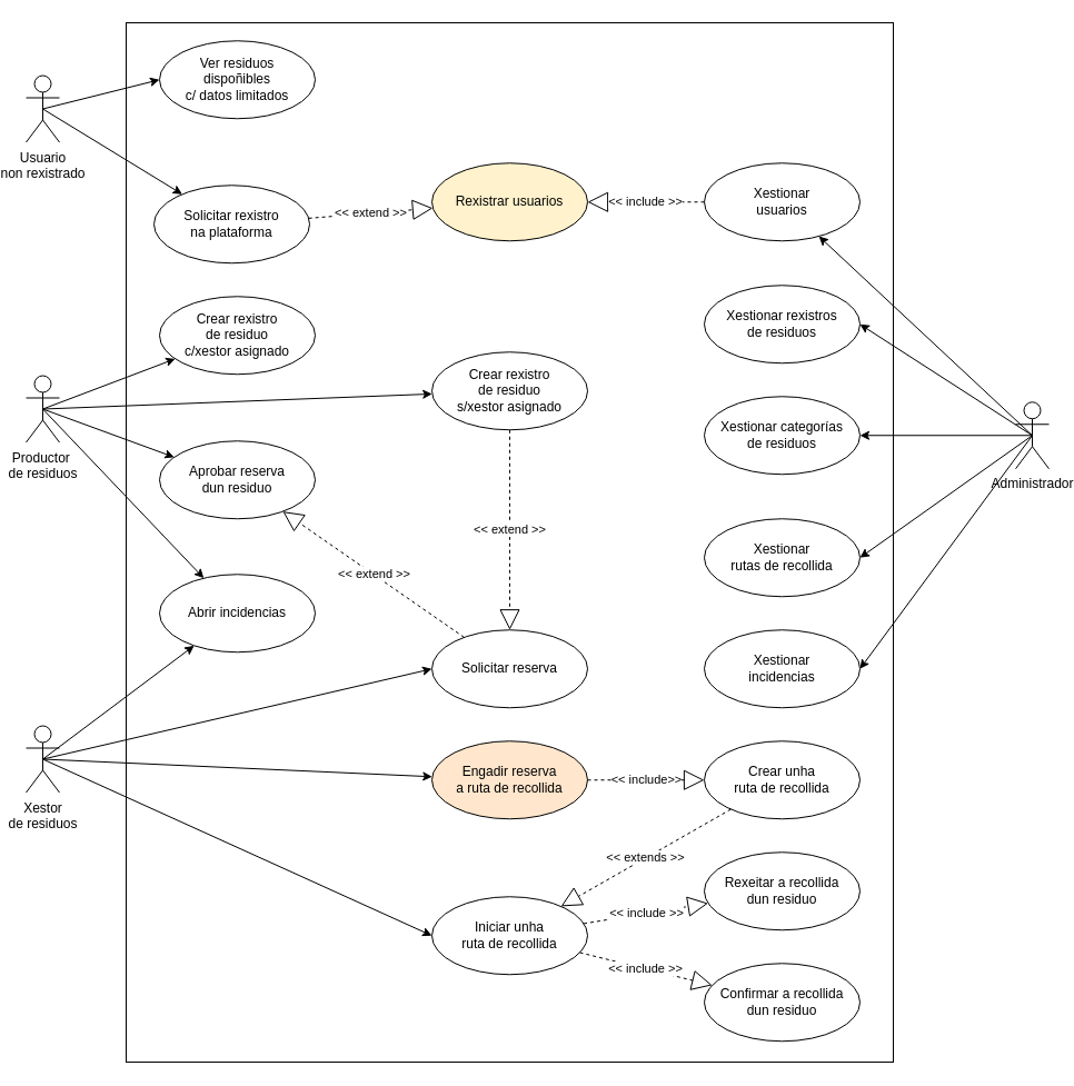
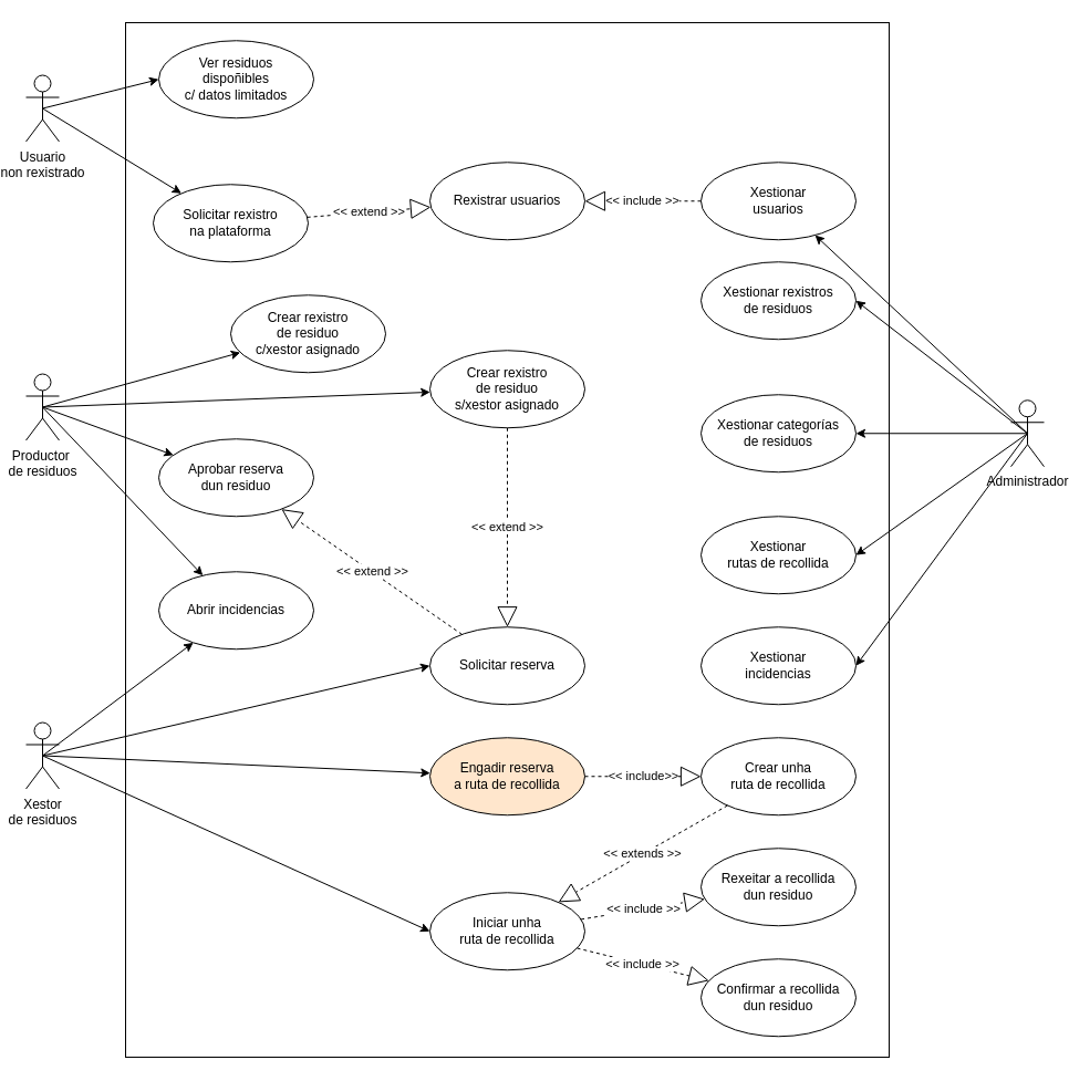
  <mxCell id="0" />
  <mxCell id="1" parent="0" />
  <mxCell id="2" value="" style="html=1;whiteSpace=wrap;" parent="1" vertex="1"><mxGeometry x="110" y="20" width="690" height="935" as="geometry" /></mxCell>
  <mxCell id="3" style="rounded=0;orthogonalLoop=1;jettySize=auto;html=1;exitX=0.5;exitY=0.5;exitDx=0;exitDy=0;exitPerimeter=0;" parent="1" source="7" target="23" edge="1"><mxGeometry relative="1" as="geometry" /></mxCell>
  <mxCell id="4" style="rounded=0;orthogonalLoop=1;jettySize=auto;html=1;exitX=0.5;exitY=0.5;exitDx=0;exitDy=0;exitPerimeter=0;" parent="1" source="7" target="25" edge="1"><mxGeometry relative="1" as="geometry" /></mxCell>
  <mxCell id="5" style="rounded=0;orthogonalLoop=1;jettySize=auto;html=1;exitX=0.5;exitY=0.5;exitDx=0;exitDy=0;exitPerimeter=0;" parent="1" source="7" target="38" edge="1"><mxGeometry relative="1" as="geometry" /></mxCell>
  <mxCell id="6" style="rounded=0;orthogonalLoop=1;jettySize=auto;html=1;exitX=0.5;exitY=0.5;exitDx=0;exitDy=0;exitPerimeter=0;" parent="1" source="7" target="24" edge="1"><mxGeometry relative="1" as="geometry" /></mxCell>
  <mxCell id="7" value="&lt;div&gt;Productor&amp;nbsp;&lt;/div&gt;&lt;div&gt;de residuos&lt;/div&gt;" style="shape=umlActor;verticalLabelPosition=bottom;verticalAlign=top;html=1;" parent="1" vertex="1"><mxGeometry x="20" y="337.5" width="30" height="60" as="geometry" /></mxCell>
  <mxCell id="8" style="rounded=0;orthogonalLoop=1;jettySize=auto;html=1;exitX=0.5;exitY=0.5;exitDx=0;exitDy=0;exitPerimeter=0;" parent="1" source="12" target="25" edge="1"><mxGeometry relative="1" as="geometry"><mxPoint x="183.965" y="636.245" as="targetPoint" /></mxGeometry></mxCell>
  <mxCell id="9" style="rounded=0;orthogonalLoop=1;jettySize=auto;html=1;exitX=0.5;exitY=0.5;exitDx=0;exitDy=0;exitPerimeter=0;entryX=0;entryY=0.5;entryDx=0;entryDy=0;" parent="1" source="12" target="26" edge="1"><mxGeometry relative="1" as="geometry" /></mxCell>
  <mxCell id="10" style="rounded=0;orthogonalLoop=1;jettySize=auto;html=1;exitX=0.5;exitY=0.5;exitDx=0;exitDy=0;exitPerimeter=0;" parent="1" source="12" target="28" edge="1"><mxGeometry relative="1" as="geometry" /></mxCell>
  <mxCell id="11" style="rounded=0;orthogonalLoop=1;jettySize=auto;html=1;exitX=0.5;exitY=0.5;exitDx=0;exitDy=0;exitPerimeter=0;entryX=0;entryY=0.5;entryDx=0;entryDy=0;" parent="1" source="12" target="29" edge="1"><mxGeometry relative="1" as="geometry" /></mxCell>
  <mxCell id="12" value="&lt;div&gt;Xestor&lt;/div&gt;&lt;div&gt;de residuos&lt;br&gt;&lt;/div&gt;" style="shape=umlActor;verticalLabelPosition=bottom;verticalAlign=top;html=1;" parent="1" vertex="1"><mxGeometry x="20" y="652.5" width="30" height="60" as="geometry" /></mxCell>
  <mxCell id="13" style="rounded=0;orthogonalLoop=1;jettySize=auto;html=1;exitX=0.5;exitY=0.5;exitDx=0;exitDy=0;exitPerimeter=0;entryX=0;entryY=0.5;entryDx=0;entryDy=0;" parent="1" source="15" target="22" edge="1"><mxGeometry relative="1" as="geometry" /></mxCell>
  <mxCell id="14" style="rounded=0;orthogonalLoop=1;jettySize=auto;html=1;exitX=0.5;exitY=0.5;exitDx=0;exitDy=0;exitPerimeter=0;" parent="1" source="15" target="33" edge="1"><mxGeometry relative="1" as="geometry" /></mxCell>
  <mxCell id="15" value="&lt;div&gt;Usuario&lt;/div&gt;&lt;div&gt;non rexistrado&lt;br&gt;&lt;/div&gt;" style="shape=umlActor;verticalLabelPosition=bottom;verticalAlign=top;html=1;" parent="1" vertex="1"><mxGeometry x="20" y="67.5" width="30" height="60" as="geometry" /></mxCell>
  <mxCell id="16" style="rounded=0;orthogonalLoop=1;jettySize=auto;html=1;exitX=0.5;exitY=0.5;exitDx=0;exitDy=0;exitPerimeter=0;" parent="1" source="21" target="37" edge="1"><mxGeometry relative="1" as="geometry" /></mxCell>
  <mxCell id="17" style="rounded=0;orthogonalLoop=1;jettySize=auto;html=1;exitX=0.5;exitY=0.5;exitDx=0;exitDy=0;exitPerimeter=0;entryX=1;entryY=0.5;entryDx=0;entryDy=0;" parent="1" source="21" target="34" edge="1"><mxGeometry relative="1" as="geometry" /></mxCell>
  <mxCell id="18" style="rounded=0;orthogonalLoop=1;jettySize=auto;html=1;exitX=0.5;exitY=0.5;exitDx=0;exitDy=0;exitPerimeter=0;entryX=1;entryY=0.5;entryDx=0;entryDy=0;" parent="1" source="21" target="35" edge="1"><mxGeometry relative="1" as="geometry" /></mxCell>
  <mxCell id="19" style="rounded=0;orthogonalLoop=1;jettySize=auto;html=1;exitX=0.5;exitY=0.5;exitDx=0;exitDy=0;exitPerimeter=0;entryX=1;entryY=0.5;entryDx=0;entryDy=0;" parent="1" source="21" target="36" edge="1"><mxGeometry relative="1" as="geometry" /></mxCell>
  <mxCell id="20" style="rounded=0;orthogonalLoop=1;jettySize=auto;html=1;exitX=0.5;exitY=0.5;exitDx=0;exitDy=0;exitPerimeter=0;entryX=1;entryY=0.5;entryDx=0;entryDy=0;" parent="1" source="21" target="44" edge="1"><mxGeometry relative="1" as="geometry" /></mxCell>
  <mxCell id="21" value="Administrador" style="shape=umlActor;verticalLabelPosition=bottom;verticalAlign=top;html=1;" parent="1" vertex="1"><mxGeometry x="910" y="361.25" width="30" height="60" as="geometry" /></mxCell>
  <mxCell id="22" value="&lt;div&gt;Ver residuos&lt;/div&gt;&lt;div&gt;dispoñibles&lt;/div&gt;&lt;div&gt;c/ datos limitados&lt;br&gt;&lt;/div&gt;" style="ellipse;whiteSpace=wrap;html=1;" parent="1" vertex="1"><mxGeometry x="140" y="36.25" width="140" height="70" as="geometry" /></mxCell>
  <mxCell id="23" value="&lt;div&gt;Crear rexistro&lt;/div&gt;&lt;div&gt;de residuo&lt;br&gt;s/xestor asignado&lt;br&gt;&lt;/div&gt;" style="ellipse;whiteSpace=wrap;html=1;" parent="1" vertex="1"><mxGeometry x="385" y="316.25" width="140" height="70" as="geometry" /></mxCell>
  <mxCell id="24" value="&lt;div&gt;Aprobar reserva&lt;/div&gt;&lt;div&gt;dun residuo&lt;br&gt;&lt;/div&gt;" style="ellipse;whiteSpace=wrap;html=1;" parent="1" vertex="1"><mxGeometry x="140" y="396.25" width="140" height="70" as="geometry" /></mxCell>
  <mxCell id="25" value="&lt;div&gt;Abrir incidencias&lt;/div&gt;" style="ellipse;whiteSpace=wrap;html=1;" parent="1" vertex="1"><mxGeometry x="140" y="516.25" width="140" height="70" as="geometry" /></mxCell>
  <mxCell id="26" value="Solicitar reserva" style="ellipse;whiteSpace=wrap;html=1;" parent="1" vertex="1"><mxGeometry x="385" y="566.25" width="140" height="70" as="geometry" /></mxCell>
  <mxCell id="27" value="&lt;div&gt;Crear unha&lt;/div&gt;&lt;div&gt;ruta de recollida&lt;br&gt;&lt;/div&gt;" style="ellipse;whiteSpace=wrap;html=1;" parent="1" vertex="1"><mxGeometry x="630" y="666.25" width="140" height="70" as="geometry" /></mxCell>
  <mxCell id="28" value="&lt;div&gt;Engadir reserva&lt;/div&gt;&lt;div&gt;a ruta de recollida&lt;br&gt;&lt;/div&gt;" style="ellipse;whiteSpace=wrap;html=1;fillColor=#ffe6cc;" parent="1" vertex="1"><mxGeometry x="385" y="666.25" width="140" height="70" as="geometry" /></mxCell>
  <mxCell id="29" value="&lt;div&gt;Iniciar unha&lt;/div&gt;&lt;div&gt;ruta de recollida&lt;br&gt;&lt;/div&gt;" style="ellipse;whiteSpace=wrap;html=1;" parent="1" vertex="1"><mxGeometry x="385" y="806.25" width="140" height="70" as="geometry" /></mxCell>
  <mxCell id="30" value="&lt;div&gt;Confirmar a recollida&lt;/div&gt;&lt;div&gt;dun residuo&lt;br&gt;&lt;/div&gt;" style="ellipse;whiteSpace=wrap;html=1;" parent="1" vertex="1"><mxGeometry x="630" y="866.25" width="140" height="70" as="geometry" /></mxCell>
  <mxCell id="31" value="&lt;div&gt;Rexeitar a recollida&lt;/div&gt;&lt;div&gt;dun residuo&lt;br&gt;&lt;/div&gt;" style="ellipse;whiteSpace=wrap;html=1;" parent="1" vertex="1"><mxGeometry x="630" y="766.25" width="140" height="70" as="geometry" /></mxCell>
- <mxCell id="32" value="Rexistrar usuarios" style="ellipse;whiteSpace=wrap;html=1;fillColor=#fff2cc;" parent="1" vertex="1"><mxGeometry x="385" y="146.25" width="140" height="70" as="geometry" /></mxCell>
+ <mxCell id="32" value="Rexistrar usuarios" style="ellipse;whiteSpace=wrap;html=1;" parent="1" vertex="1"><mxGeometry x="385" y="146.25" width="140" height="70" as="geometry" /></mxCell>
  <mxCell id="33" value="&lt;div&gt;Solicitar rexistro&lt;/div&gt;&lt;div&gt;na plataforma&lt;br&gt;&lt;/div&gt;" style="ellipse;whiteSpace=wrap;html=1;" parent="1" vertex="1"><mxGeometry x="135" y="166.25" width="140" height="70" as="geometry" /></mxCell>
- <mxCell id="34" value="&lt;div&gt;Xestionar rexistros&lt;/div&gt;&lt;div&gt;de residuos&lt;br&gt;&lt;/div&gt;" style="ellipse;whiteSpace=wrap;html=1;" parent="1" vertex="1"><mxGeometry x="630" y="256.25" width="140" height="70" as="geometry" /></mxCell>
+ <mxCell id="34" value="&lt;div&gt;Xestionar rexistros&lt;/div&gt;&lt;div&gt;de residuos&lt;br&gt;&lt;/div&gt;" style="ellipse;whiteSpace=wrap;html=1;" parent="1" vertex="1"><mxGeometry x="630" y="236.25" width="140" height="70" as="geometry" /></mxCell>
  <mxCell id="35" value="&lt;div&gt;Xestionar categorías&lt;/div&gt;&lt;div&gt;de residuos&lt;br&gt;&lt;/div&gt;" style="ellipse;whiteSpace=wrap;html=1;" parent="1" vertex="1"><mxGeometry x="630" y="356.25" width="140" height="70" as="geometry" /></mxCell>
  <mxCell id="36" value="&lt;div&gt;Xestionar&lt;/div&gt;&lt;div&gt;rutas de recollida&lt;br&gt;&lt;/div&gt;" style="ellipse;whiteSpace=wrap;html=1;" parent="1" vertex="1"><mxGeometry x="630" y="466.25" width="140" height="70" as="geometry" /></mxCell>
  <mxCell id="37" value="&lt;div&gt;Xestionar&lt;/div&gt;&lt;div&gt;usuarios&lt;br&gt;&lt;/div&gt;" style="ellipse;whiteSpace=wrap;html=1;" parent="1" vertex="1"><mxGeometry x="630" y="146.25" width="140" height="70" as="geometry" /></mxCell>
- <mxCell id="38" value="&lt;div&gt;Crear rexistro&lt;/div&gt;&lt;div&gt;de residuo&lt;br&gt;c/xestor asignado&lt;br&gt;&lt;/div&gt;" style="ellipse;whiteSpace=wrap;html=1;" parent="1" vertex="1"><mxGeometry x="140" y="266.25" width="140" height="70" as="geometry" /></mxCell>
+ <mxCell id="38" value="&lt;div&gt;Crear rexistro&lt;/div&gt;&lt;div&gt;de residuo&lt;br&gt;c/xestor asignado&lt;br&gt;&lt;/div&gt;" style="ellipse;whiteSpace=wrap;html=1;" parent="1" vertex="1"><mxGeometry x="205" y="266.25" width="140" height="70" as="geometry" /></mxCell>
  <mxCell id="39" value="&amp;lt;&amp;lt; extend &amp;gt;&amp;gt;" style="endArrow=block;endSize=16;endFill=0;html=1;rounded=0;dashed=1;" parent="1" source="23" target="26" edge="1"><mxGeometry width="160" relative="1" as="geometry"><mxPoint x="405" y="356.25" as="sourcePoint" /><mxPoint x="565" y="356.25" as="targetPoint" /></mxGeometry></mxCell>
  <mxCell id="40" value="&amp;lt;&amp;lt; include &amp;gt;&amp;gt;" style="endArrow=block;endSize=16;endFill=0;html=1;rounded=0;dashed=1;" parent="1" source="29" target="30" edge="1"><mxGeometry width="160" relative="1" as="geometry"><mxPoint x="275" y="807.29" as="sourcePoint" /><mxPoint x="435" y="807.29" as="targetPoint" /></mxGeometry></mxCell>
  <mxCell id="41" value="&amp;lt;&amp;lt; include &amp;gt;&amp;gt;" style="endArrow=block;endSize=16;endFill=0;html=1;rounded=0;dashed=1;" parent="1" source="29" target="31" edge="1"><mxGeometry width="160" relative="1" as="geometry"><mxPoint x="565" y="927.29" as="sourcePoint" /><mxPoint x="435" y="797.29" as="targetPoint" /></mxGeometry></mxCell>
  <mxCell id="42" value="&amp;lt;&amp;lt; extend &amp;gt;&amp;gt;" style="endArrow=block;endSize=16;endFill=0;html=1;rounded=0;dashed=1;" parent="1" source="33" target="32" edge="1"><mxGeometry width="160" relative="1" as="geometry"><mxPoint x="311" y="423" as="sourcePoint" /><mxPoint x="430" y="388" as="targetPoint" /></mxGeometry></mxCell>
  <mxCell id="43" value="&amp;lt;&amp;lt; include &amp;gt;&amp;gt;" style="endArrow=block;endSize=16;endFill=0;html=1;rounded=0;dashed=1;" parent="1" source="37" target="32" edge="1"><mxGeometry width="160" relative="1" as="geometry"><mxPoint x="490" y="396.25" as="sourcePoint" /><mxPoint x="490" y="576.25" as="targetPoint" /></mxGeometry></mxCell>
  <mxCell id="44" value="&lt;div&gt;Xestionar&lt;/div&gt;&lt;div&gt;incidencias&lt;br&gt;&lt;/div&gt;" style="ellipse;whiteSpace=wrap;html=1;" parent="1" vertex="1"><mxGeometry x="630" y="566.25" width="140" height="70" as="geometry" /></mxCell>
  <mxCell id="45" value="&amp;lt;&amp;lt; include&amp;gt;&amp;gt;" style="endArrow=block;endSize=16;endFill=0;html=1;rounded=0;dashed=1;" parent="1" source="28" target="27" edge="1"><mxGeometry width="160" relative="1" as="geometry"><mxPoint x="490" y="826.25" as="sourcePoint" /><mxPoint x="686" y="744.25" as="targetPoint" /></mxGeometry></mxCell>
  <mxCell id="46" value="&amp;lt;&amp;lt; extends &amp;gt;&amp;gt;" style="endArrow=block;endSize=16;endFill=0;html=1;rounded=0;dashed=1;" parent="1" source="27" target="29" edge="1"><mxGeometry width="160" relative="1" as="geometry"><mxPoint x="560" y="721.25" as="sourcePoint" /><mxPoint x="670" y="721.25" as="targetPoint" /></mxGeometry></mxCell>
  <mxCell id="47" value="&amp;lt;&amp;lt; extend &amp;gt;&amp;gt;" style="endArrow=block;endSize=16;endFill=0;html=1;rounded=0;dashed=1;" parent="1" source="26" target="24" edge="1"><mxGeometry width="160" relative="1" as="geometry"><mxPoint x="430" y="395" as="sourcePoint" /><mxPoint x="430" y="575" as="targetPoint" /></mxGeometry></mxCell>
